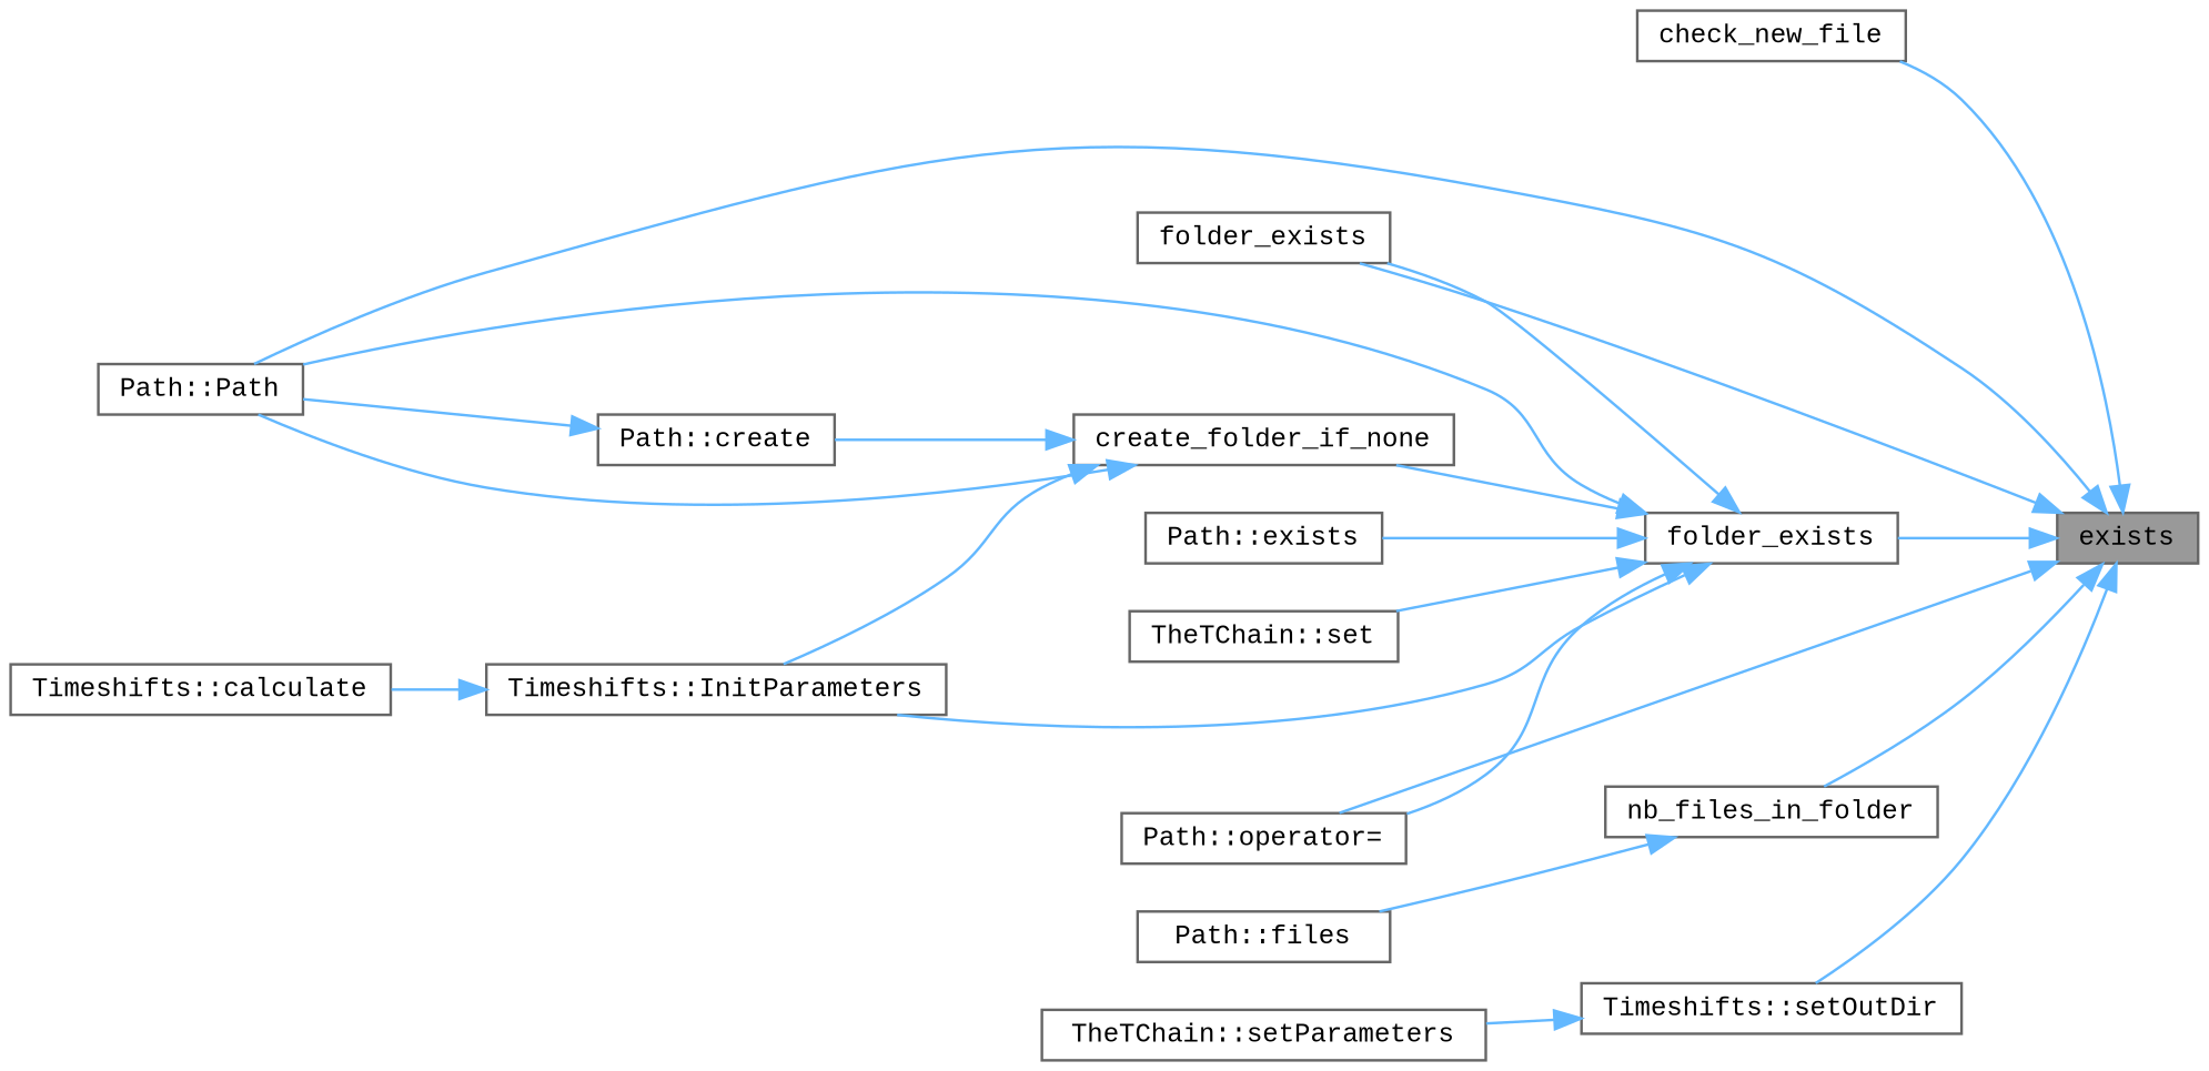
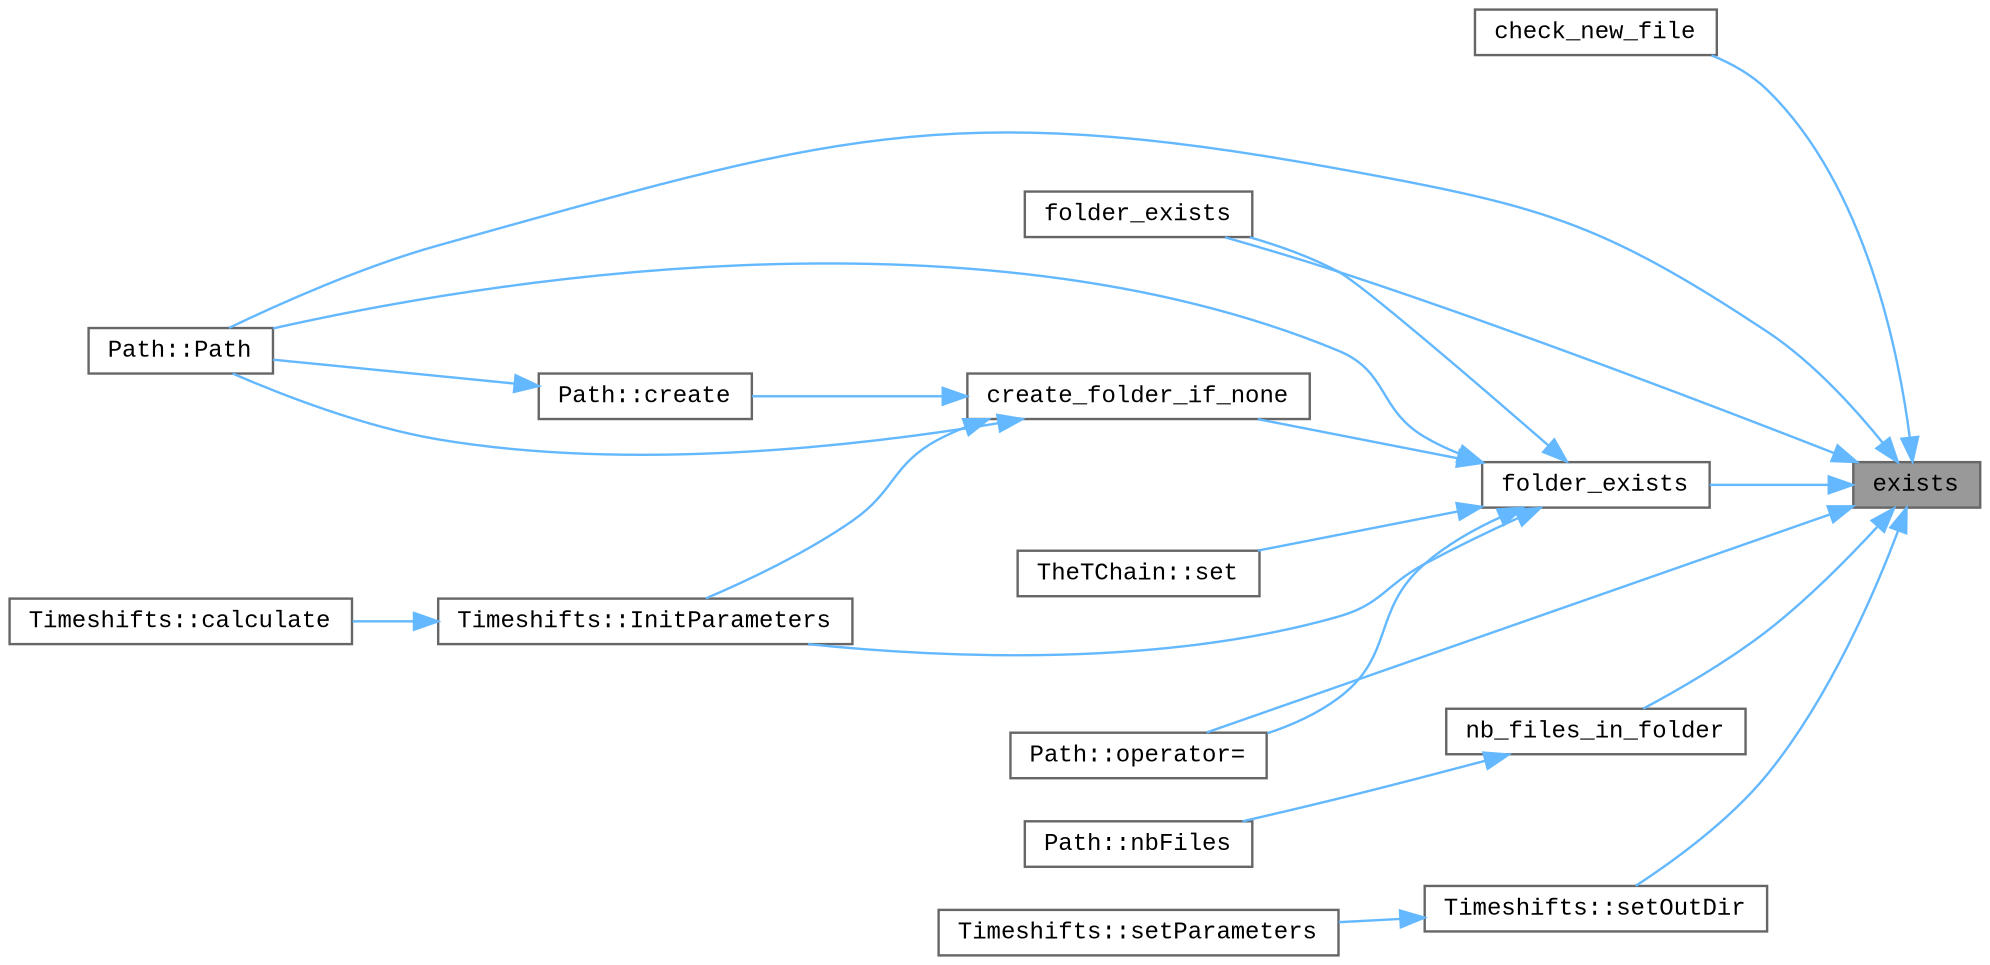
  digraph {
    fontname="Liberation Mono"
    rankdir=RL
    node [color=grey40 fillcolor=white fontname="Liberation Mono" fontsize=10 shape=box style=filled]
    edge [color=steelblue1 dir=back fontname="Liberation Mono" fontsize=10 labelfontname=Helvetica labelfontsize=10 style=solid]
    n1 [color=gray40 fillcolor=grey60 fontcolor=black height=0.2 label=exists width=0.4]
    n2 [height=0.2 label=check_new_file width=0.4]
    n3 [height=0.2 label=folder_exists width=0.4]
    n4 [height=0.2 label="Path::Path" width=0.4]
    n5 [height=0.2 label=folder_exists width=0.4]
    n6 [height=0.2 label="Path::operator=" width=0.4]
    n7 [height=0.2 label=nb_files_in_folder width=0.4]
    n8 [height=0.2 label="Timeshifts::setOutDir" width=0.4]
    n9 [height=0.2 label=create_folder_if_none width=0.4]
    n10 [height=0.2 label="Timeshifts::InitParameters" width=0.4]
-   n11 [height=0.2 label="Path::exists" width=0.4]
    n12 [height=0.2 label="TheTChain::set" width=0.4]
-   n13 [height=0.2 label="Path::files" width=0.4]
-   n14 [height=0.2 label="TheTChain::setParameters" width=0.4]
+   n13 [height=0.2 label="Path::nbFiles" width=0.4]
+   n14 [height=0.2 label="Timeshifts::setParameters" width=0.4]
    n15 [height=0.2 label="Path::create" width=0.4]
    n16 [height=0.2 label="Timeshifts::calculate" width=0.4]
    n1 -> n2
    n1 -> n3
    n1 -> n4
    n1 -> n5
    n1 -> n6
    n1 -> n7
    n1 -> n8
    n3 -> n4
    n3 -> n5
    n3 -> n6
    n3 -> n9
    n3 -> n10
-   n3 -> n11
    n3 -> n12
    n7 -> n13
    n8 -> n14
    n9 -> n4
    n9 -> n10
    n9 -> n15
    n10 -> n16
    n15 -> n4
  }
